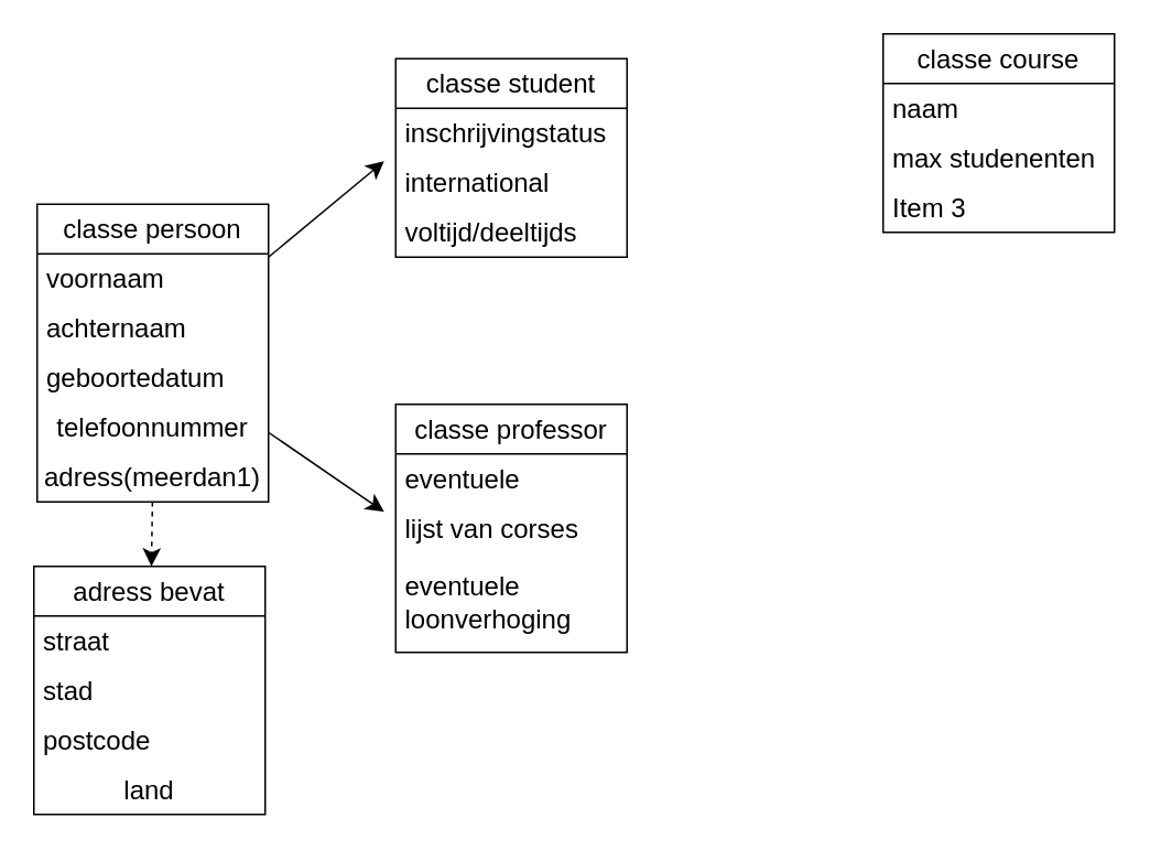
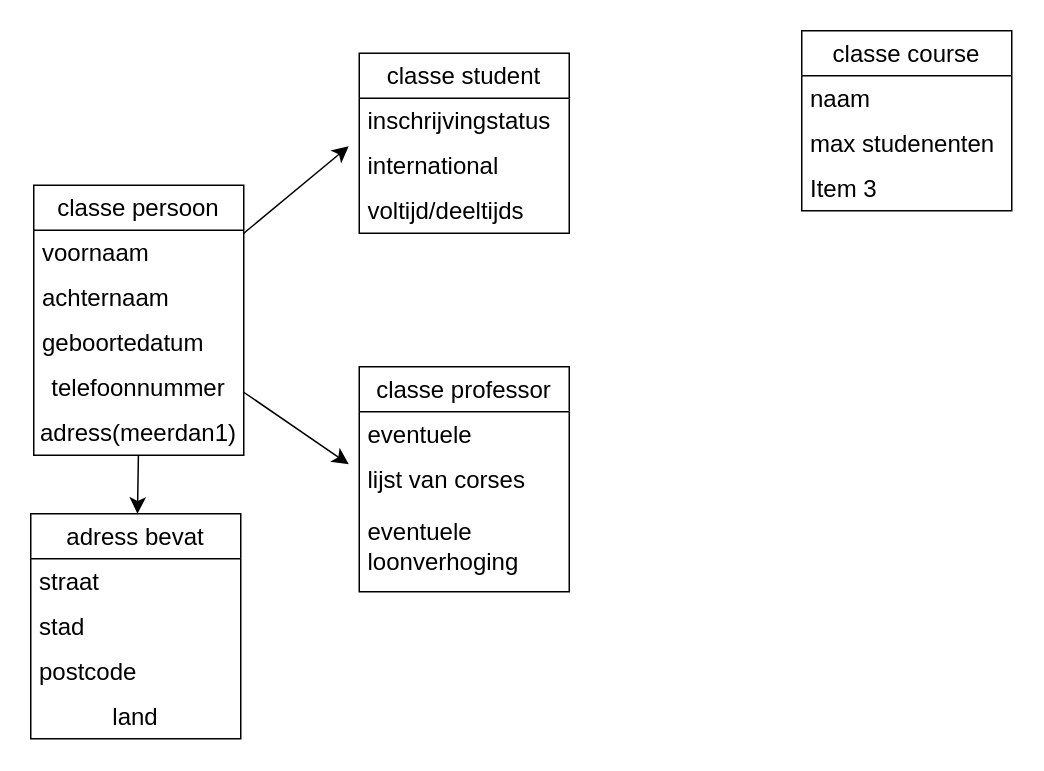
  <mxCell id="0" />
  <mxCell id="1" parent="0" />
  <mxCell id="2" style="edgeStyle=none;curved=1;rounded=0;orthogonalLoop=1;jettySize=auto;html=1;fontSize=12;startSize=8;endSize=8;" edge="1" parent="1" source="4"><mxGeometry relative="1" as="geometry"><mxPoint x="232" y="97" as="targetPoint" /></mxGeometry></mxCell>
  <mxCell id="3" style="edgeStyle=none;curved=1;rounded=0;orthogonalLoop=1;jettySize=auto;html=1;fontSize=12;startSize=8;endSize=8;" edge="1" parent="1" source="4"><mxGeometry relative="1" as="geometry"><mxPoint x="232" y="309" as="targetPoint" /></mxGeometry></mxCell>
  <mxCell id="4" value="classe persoon" style="swimlane;fontStyle=0;childLayout=stackLayout;horizontal=1;startSize=30;horizontalStack=0;resizeParent=1;resizeParentMax=0;resizeLast=0;collapsible=1;marginBottom=0;whiteSpace=wrap;html=1;fontSize=16;" vertex="1" parent="1"><mxGeometry x="22" y="123" width="140" height="180" as="geometry" /></mxCell>
  <mxCell id="5" value="voornaam" style="text;strokeColor=none;fillColor=none;align=left;verticalAlign=middle;spacingLeft=4;spacingRight=4;overflow=hidden;points=[[0,0.5],[1,0.5]];portConstraint=eastwest;rotatable=0;whiteSpace=wrap;html=1;fontSize=16;" vertex="1" parent="4"><mxGeometry y="30" width="140" height="30" as="geometry" /></mxCell>
  <mxCell id="6" value="achternaam" style="text;strokeColor=none;fillColor=none;align=left;verticalAlign=middle;spacingLeft=4;spacingRight=4;overflow=hidden;points=[[0,0.5],[1,0.5]];portConstraint=eastwest;rotatable=0;whiteSpace=wrap;html=1;fontSize=16;" vertex="1" parent="4"><mxGeometry y="60" width="140" height="30" as="geometry" /></mxCell>
  <mxCell id="7" value="geboortedatum" style="text;strokeColor=none;fillColor=none;align=left;verticalAlign=middle;spacingLeft=4;spacingRight=4;overflow=hidden;points=[[0,0.5],[1,0.5]];portConstraint=eastwest;rotatable=0;whiteSpace=wrap;html=1;fontSize=16;" vertex="1" parent="4"><mxGeometry y="90" width="140" height="30" as="geometry" /></mxCell>
  <mxCell id="8" value="telefoonnummer" style="text;strokeColor=none;fillColor=none;html=1;align=center;verticalAlign=middle;whiteSpace=wrap;rounded=0;fontSize=16;" vertex="1" parent="4"><mxGeometry y="120" width="140" height="30" as="geometry" /></mxCell>
  <mxCell id="9" value="adress(meerdan1)" style="text;strokeColor=none;fillColor=none;html=1;align=center;verticalAlign=middle;whiteSpace=wrap;rounded=0;fontSize=16;" vertex="1" parent="4"><mxGeometry y="150" width="140" height="30" as="geometry" /></mxCell>
  <mxCell id="10" value="classe student" style="swimlane;fontStyle=0;childLayout=stackLayout;horizontal=1;startSize=30;horizontalStack=0;resizeParent=1;resizeParentMax=0;resizeLast=0;collapsible=1;marginBottom=0;whiteSpace=wrap;html=1;fontSize=16;" vertex="1" parent="1"><mxGeometry x="239" y="35" width="140" height="120" as="geometry" /></mxCell>
  <mxCell id="11" value="inschrijvingstatus" style="text;strokeColor=none;fillColor=none;align=left;verticalAlign=middle;spacingLeft=4;spacingRight=4;overflow=hidden;points=[[0,0.5],[1,0.5]];portConstraint=eastwest;rotatable=0;whiteSpace=wrap;html=1;fontSize=16;" vertex="1" parent="10"><mxGeometry y="30" width="140" height="30" as="geometry" /></mxCell>
  <mxCell id="12" value="international" style="text;strokeColor=none;fillColor=none;align=left;verticalAlign=middle;spacingLeft=4;spacingRight=4;overflow=hidden;points=[[0,0.5],[1,0.5]];portConstraint=eastwest;rotatable=0;whiteSpace=wrap;html=1;fontSize=16;" vertex="1" parent="10"><mxGeometry y="60" width="140" height="30" as="geometry" /></mxCell>
  <mxCell id="13" value="voltijd/deeltijds" style="text;strokeColor=none;fillColor=none;align=left;verticalAlign=middle;spacingLeft=4;spacingRight=4;overflow=hidden;points=[[0,0.5],[1,0.5]];portConstraint=eastwest;rotatable=0;whiteSpace=wrap;html=1;fontSize=16;" vertex="1" parent="10"><mxGeometry y="90" width="140" height="30" as="geometry" /></mxCell>
  <mxCell id="14" value="classe professor" style="swimlane;fontStyle=0;childLayout=stackLayout;horizontal=1;startSize=30;horizontalStack=0;resizeParent=1;resizeParentMax=0;resizeLast=0;collapsible=1;marginBottom=0;whiteSpace=wrap;html=1;fontSize=16;" vertex="1" parent="1"><mxGeometry x="239" y="244" width="140" height="150" as="geometry" /></mxCell>
  <mxCell id="15" value="eventuele" style="text;strokeColor=none;fillColor=none;align=left;verticalAlign=middle;spacingLeft=4;spacingRight=4;overflow=hidden;points=[[0,0.5],[1,0.5]];portConstraint=eastwest;rotatable=0;whiteSpace=wrap;html=1;fontSize=16;" vertex="1" parent="14"><mxGeometry y="30" width="140" height="30" as="geometry" /></mxCell>
  <mxCell id="16" value="lijst van corses" style="text;strokeColor=none;fillColor=none;align=left;verticalAlign=middle;spacingLeft=4;spacingRight=4;overflow=hidden;points=[[0,0.5],[1,0.5]];portConstraint=eastwest;rotatable=0;whiteSpace=wrap;html=1;fontSize=16;" vertex="1" parent="14"><mxGeometry y="60" width="140" height="30" as="geometry" /></mxCell>
  <mxCell id="17" value="eventuele loonverhoging" style="text;strokeColor=none;fillColor=none;align=left;verticalAlign=middle;spacingLeft=4;spacingRight=4;overflow=hidden;points=[[0,0.5],[1,0.5]];portConstraint=eastwest;rotatable=0;whiteSpace=wrap;html=1;fontSize=16;" vertex="1" parent="14"><mxGeometry y="90" width="140" height="60" as="geometry" /></mxCell>
  <mxCell id="18" value="adress bevat" style="swimlane;fontStyle=0;childLayout=stackLayout;horizontal=1;startSize=30;horizontalStack=0;resizeParent=1;resizeParentMax=0;resizeLast=0;collapsible=1;marginBottom=0;whiteSpace=wrap;html=1;fontSize=16;" vertex="1" parent="1"><mxGeometry x="20" y="342" width="140" height="150" as="geometry" /></mxCell>
  <mxCell id="19" value="straat" style="text;strokeColor=none;fillColor=none;align=left;verticalAlign=middle;spacingLeft=4;spacingRight=4;overflow=hidden;points=[[0,0.5],[1,0.5]];portConstraint=eastwest;rotatable=0;whiteSpace=wrap;html=1;fontSize=16;" vertex="1" parent="18"><mxGeometry y="30" width="140" height="30" as="geometry" /></mxCell>
  <mxCell id="20" value="stad" style="text;strokeColor=none;fillColor=none;align=left;verticalAlign=middle;spacingLeft=4;spacingRight=4;overflow=hidden;points=[[0,0.5],[1,0.5]];portConstraint=eastwest;rotatable=0;whiteSpace=wrap;html=1;fontSize=16;" vertex="1" parent="18"><mxGeometry y="60" width="140" height="30" as="geometry" /></mxCell>
  <mxCell id="21" value="postcode" style="text;strokeColor=none;fillColor=none;align=left;verticalAlign=middle;spacingLeft=4;spacingRight=4;overflow=hidden;points=[[0,0.5],[1,0.5]];portConstraint=eastwest;rotatable=0;whiteSpace=wrap;html=1;fontSize=16;" vertex="1" parent="18"><mxGeometry y="90" width="140" height="30" as="geometry" /></mxCell>
  <mxCell id="22" value="land" style="text;strokeColor=none;fillColor=none;html=1;align=center;verticalAlign=middle;whiteSpace=wrap;rounded=0;fontSize=16;" vertex="1" parent="18"><mxGeometry y="120" width="140" height="30" as="geometry" /></mxCell>
- <mxCell id="23" style="edgeStyle=none;curved=1;rounded=0;orthogonalLoop=1;jettySize=auto;html=1;fontSize=12;startSize=8;endSize=8;dashed=1;" edge="1" parent="1" source="9" target="18"><mxGeometry relative="1" as="geometry" /></mxCell>
+ <mxCell id="23" style="edgeStyle=none;curved=1;rounded=0;orthogonalLoop=1;jettySize=auto;html=1;fontSize=12;startSize=8;endSize=8;" edge="1" parent="1" source="9" target="18"><mxGeometry relative="1" as="geometry" /></mxCell>
  <mxCell id="24" value="classe course" style="swimlane;fontStyle=0;childLayout=stackLayout;horizontal=1;startSize=30;horizontalStack=0;resizeParent=1;resizeParentMax=0;resizeLast=0;collapsible=1;marginBottom=0;whiteSpace=wrap;html=1;fontSize=16;" vertex="1" parent="1"><mxGeometry x="534" y="20" width="140" height="120" as="geometry" /></mxCell>
  <mxCell id="25" value="naam" style="text;strokeColor=none;fillColor=none;align=left;verticalAlign=middle;spacingLeft=4;spacingRight=4;overflow=hidden;points=[[0,0.5],[1,0.5]];portConstraint=eastwest;rotatable=0;whiteSpace=wrap;html=1;fontSize=16;" vertex="1" parent="24"><mxGeometry y="30" width="140" height="30" as="geometry" /></mxCell>
  <mxCell id="26" value="max studenenten" style="text;strokeColor=none;fillColor=none;align=left;verticalAlign=middle;spacingLeft=4;spacingRight=4;overflow=hidden;points=[[0,0.5],[1,0.5]];portConstraint=eastwest;rotatable=0;whiteSpace=wrap;html=1;fontSize=16;" vertex="1" parent="24"><mxGeometry y="60" width="140" height="30" as="geometry" /></mxCell>
  <mxCell id="27" value="Item 3" style="text;strokeColor=none;fillColor=none;align=left;verticalAlign=middle;spacingLeft=4;spacingRight=4;overflow=hidden;points=[[0,0.5],[1,0.5]];portConstraint=eastwest;rotatable=0;whiteSpace=wrap;html=1;fontSize=16;" vertex="1" parent="24"><mxGeometry y="90" width="140" height="30" as="geometry" /></mxCell>
